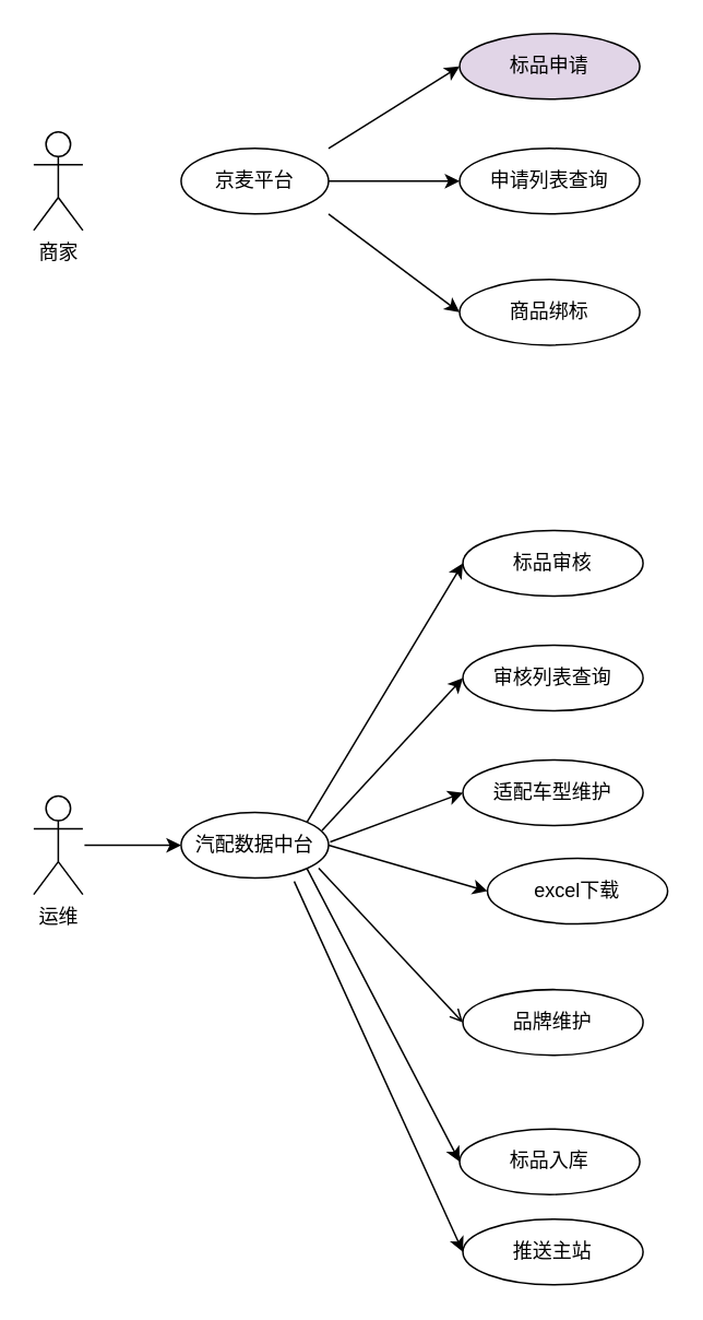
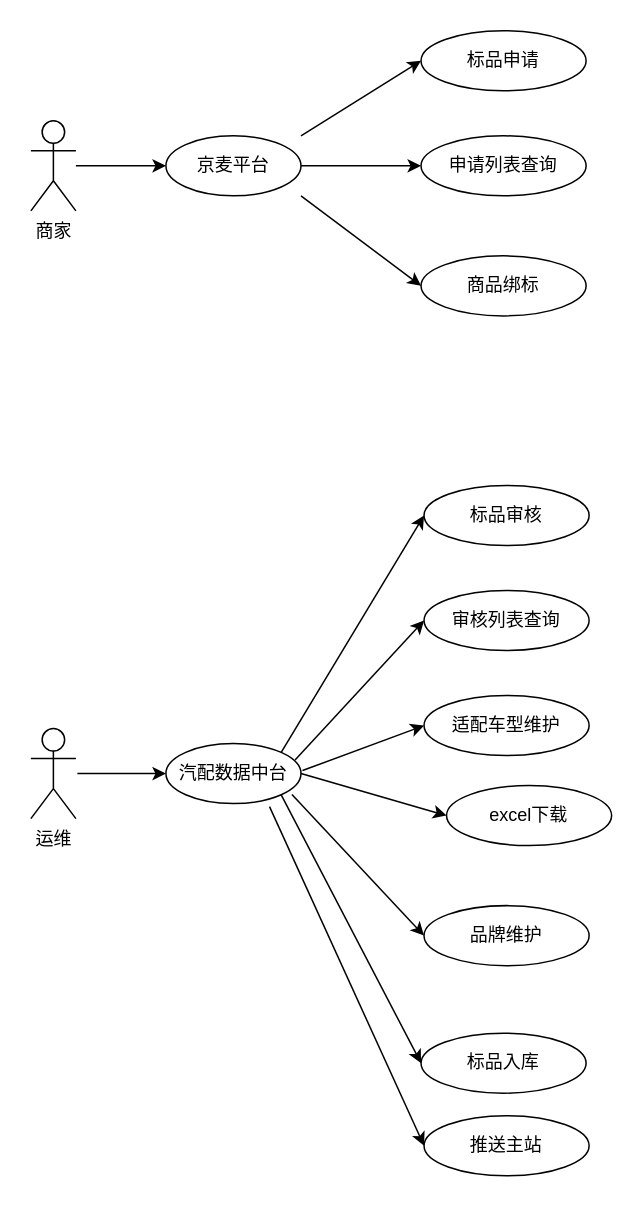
  <mxCell id="0" />
  <mxCell id="1" parent="0" />
  <mxCell id="2" value="商家" style="shape=umlActor;verticalLabelPosition=bottom;verticalAlign=top;html=1;outlineConnect=0;" vertex="1" parent="1"><mxGeometry x="20" y="80" width="30" height="60" as="geometry" /></mxCell>
- <mxCell id="3" value="标品申请" style="ellipse;whiteSpace=wrap;html=1;fillColor=#e1d5e7;" vertex="1" parent="1"><mxGeometry x="280" y="20" width="110" height="40" as="geometry" /></mxCell>
+ <mxCell id="3" value="标品申请" style="ellipse;whiteSpace=wrap;html=1;" vertex="1" parent="1"><mxGeometry x="280" y="20" width="110" height="40" as="geometry" /></mxCell>
  <mxCell id="4" value="" style="endArrow=classic;html=1;rounded=0;entryX=0;entryY=0.5;entryDx=0;entryDy=0;" edge="1" parent="1" target="3"><mxGeometry width="50" height="50" relative="1" as="geometry"><mxPoint x="200" y="90" as="sourcePoint" /><mxPoint x="240" y="70" as="targetPoint" /></mxGeometry></mxCell>
  <mxCell id="5" value="商品绑标" style="ellipse;whiteSpace=wrap;html=1;" vertex="1" parent="1"><mxGeometry x="280" y="170" width="110" height="40" as="geometry" /></mxCell>
  <mxCell id="6" value="申请列表查询" style="ellipse;whiteSpace=wrap;html=1;" vertex="1" parent="1"><mxGeometry x="280" y="90" width="110" height="40" as="geometry" /></mxCell>
  <mxCell id="7" value="" style="endArrow=classic;html=1;rounded=0;entryX=0;entryY=0.5;entryDx=0;entryDy=0;" edge="1" parent="1" target="6"><mxGeometry width="50" height="50" relative="1" as="geometry"><mxPoint x="200" y="110" as="sourcePoint" /><mxPoint x="190" y="160" as="targetPoint" /></mxGeometry></mxCell>
  <mxCell id="8" value="" style="endArrow=classic;html=1;rounded=0;entryX=0;entryY=0.5;entryDx=0;entryDy=0;" edge="1" parent="1" target="5"><mxGeometry width="50" height="50" relative="1" as="geometry"><mxPoint x="200" y="130" as="sourcePoint" /><mxPoint x="240" y="150" as="targetPoint" /></mxGeometry></mxCell>
  <mxCell id="9" value="京麦平台" style="ellipse;whiteSpace=wrap;html=1;" vertex="1" parent="1"><mxGeometry x="110" y="90" width="90" height="40" as="geometry" /></mxCell>
+ <mxCell id="10" value="" style="endArrow=classic;html=1;rounded=0;entryX=0;entryY=0.5;entryDx=0;entryDy=0;" edge="1" parent="1" source="2" target="9"><mxGeometry width="50" height="50" relative="1" as="geometry"><mxPoint x="50" y="150" as="sourcePoint" /><mxPoint x="100" y="100" as="targetPoint" /></mxGeometry></mxCell>
  <mxCell id="11" value="运维" style="shape=umlActor;verticalLabelPosition=bottom;verticalAlign=top;html=1;outlineConnect=0;" vertex="1" parent="1"><mxGeometry x="20" y="485" width="30" height="60" as="geometry" /></mxCell>
  <mxCell id="12" value="汽配数据中台" style="ellipse;whiteSpace=wrap;html=1;" vertex="1" parent="1"><mxGeometry x="110" y="495" width="90" height="40" as="geometry" /></mxCell>
  <mxCell id="13" value="" style="endArrow=classic;html=1;rounded=0;entryX=0;entryY=0.5;entryDx=0;entryDy=0;" edge="1" parent="1" target="12"><mxGeometry width="50" height="50" relative="1" as="geometry"><mxPoint x="51" y="515" as="sourcePoint" /><mxPoint x="121" y="515" as="targetPoint" /></mxGeometry></mxCell>
  <mxCell id="14" value="标品审核" style="ellipse;whiteSpace=wrap;html=1;" vertex="1" parent="1"><mxGeometry x="282" y="323" width="110" height="40" as="geometry" /></mxCell>
  <mxCell id="15" value="审核列表查询" style="ellipse;whiteSpace=wrap;html=1;" vertex="1" parent="1"><mxGeometry x="282" y="393" width="110" height="40" as="geometry" /></mxCell>
  <mxCell id="16" value="适配车型维护" style="ellipse;whiteSpace=wrap;html=1;" vertex="1" parent="1"><mxGeometry x="282" y="463" width="110" height="40" as="geometry" /></mxCell>
  <mxCell id="17" value="excel下载" style="ellipse;whiteSpace=wrap;html=1;" vertex="1" parent="1"><mxGeometry x="297" y="523" width="110" height="40" as="geometry" /></mxCell>
  <mxCell id="18" value="品牌维护" style="ellipse;whiteSpace=wrap;html=1;" vertex="1" parent="1"><mxGeometry x="282" y="603" width="110" height="40" as="geometry" /></mxCell>
  <mxCell id="19" value="标品入库" style="ellipse;whiteSpace=wrap;html=1;" vertex="1" parent="1"><mxGeometry x="280" y="688" width="110" height="40" as="geometry" /></mxCell>
  <mxCell id="20" value="" style="endArrow=classic;html=1;rounded=0;entryX=0;entryY=0.5;entryDx=0;entryDy=0;exitX=1;exitY=0;exitDx=0;exitDy=0;" edge="1" parent="1" source="12" target="14"><mxGeometry width="50" height="50" relative="1" as="geometry"><mxPoint x="201" y="503" as="sourcePoint" /><mxPoint x="251" y="483" as="targetPoint" /></mxGeometry></mxCell>
  <mxCell id="21" value="" style="endArrow=classic;html=1;rounded=0;entryX=0;entryY=0.5;entryDx=0;entryDy=0;exitX=0.956;exitY=0.275;exitDx=0;exitDy=0;exitPerimeter=0;" edge="1" parent="1" source="12" target="15"><mxGeometry width="50" height="50" relative="1" as="geometry"><mxPoint x="201" y="513" as="sourcePoint" /><mxPoint x="271" y="503" as="targetPoint" /></mxGeometry></mxCell>
  <mxCell id="22" value="" style="endArrow=classic;html=1;rounded=0;entryX=0;entryY=0.5;entryDx=0;entryDy=0;" edge="1" parent="1" target="16"><mxGeometry width="50" height="50" relative="1" as="geometry"><mxPoint x="201" y="513" as="sourcePoint" /><mxPoint x="271" y="513" as="targetPoint" /></mxGeometry></mxCell>
  <mxCell id="23" value="" style="endArrow=classic;html=1;rounded=0;entryX=0;entryY=0.5;entryDx=0;entryDy=0;exitX=1;exitY=0.5;exitDx=0;exitDy=0;" edge="1" parent="1" source="12" target="17"><mxGeometry width="50" height="50" relative="1" as="geometry"><mxPoint x="191" y="583" as="sourcePoint" /><mxPoint x="241" y="533" as="targetPoint" /></mxGeometry></mxCell>
- <mxCell id="24" value="" style="endArrow=open;html=1;rounded=0;entryX=0;entryY=0.5;entryDx=0;entryDy=0;exitX=0.933;exitY=0.85;exitDx=0;exitDy=0;exitPerimeter=0;" edge="1" parent="1" source="12" target="18"><mxGeometry width="50" height="50" relative="1" as="geometry"><mxPoint x="181" y="603" as="sourcePoint" /><mxPoint x="231" y="553" as="targetPoint" /></mxGeometry></mxCell>
+ <mxCell id="24" value="" style="endArrow=classic;html=1;rounded=0;entryX=0;entryY=0.5;entryDx=0;entryDy=0;exitX=0.933;exitY=0.85;exitDx=0;exitDy=0;exitPerimeter=0;" edge="1" parent="1" source="12" target="18"><mxGeometry width="50" height="50" relative="1" as="geometry"><mxPoint x="181" y="603" as="sourcePoint" /><mxPoint x="231" y="553" as="targetPoint" /></mxGeometry></mxCell>
  <mxCell id="25" value="" style="endArrow=classic;html=1;rounded=0;entryX=0;entryY=0.5;entryDx=0;entryDy=0;exitX=1;exitY=1;exitDx=0;exitDy=0;" edge="1" parent="1" source="12" target="19"><mxGeometry width="50" height="50" relative="1" as="geometry"><mxPoint x="161" y="603" as="sourcePoint" /><mxPoint x="211" y="553" as="targetPoint" /></mxGeometry></mxCell>
  <mxCell id="26" value="推送主站" style="ellipse;whiteSpace=wrap;html=1;" vertex="1" parent="1"><mxGeometry x="282" y="743" width="110" height="40" as="geometry" /></mxCell>
  <mxCell id="27" value="" style="endArrow=classic;html=1;rounded=0;entryX=0;entryY=0.5;entryDx=0;entryDy=0;exitX=0.767;exitY=1.05;exitDx=0;exitDy=0;exitPerimeter=0;" edge="1" parent="1" source="12" target="26"><mxGeometry width="50" height="50" relative="1" as="geometry"><mxPoint x="131" y="663" as="sourcePoint" /><mxPoint x="181" y="613" as="targetPoint" /></mxGeometry></mxCell>
